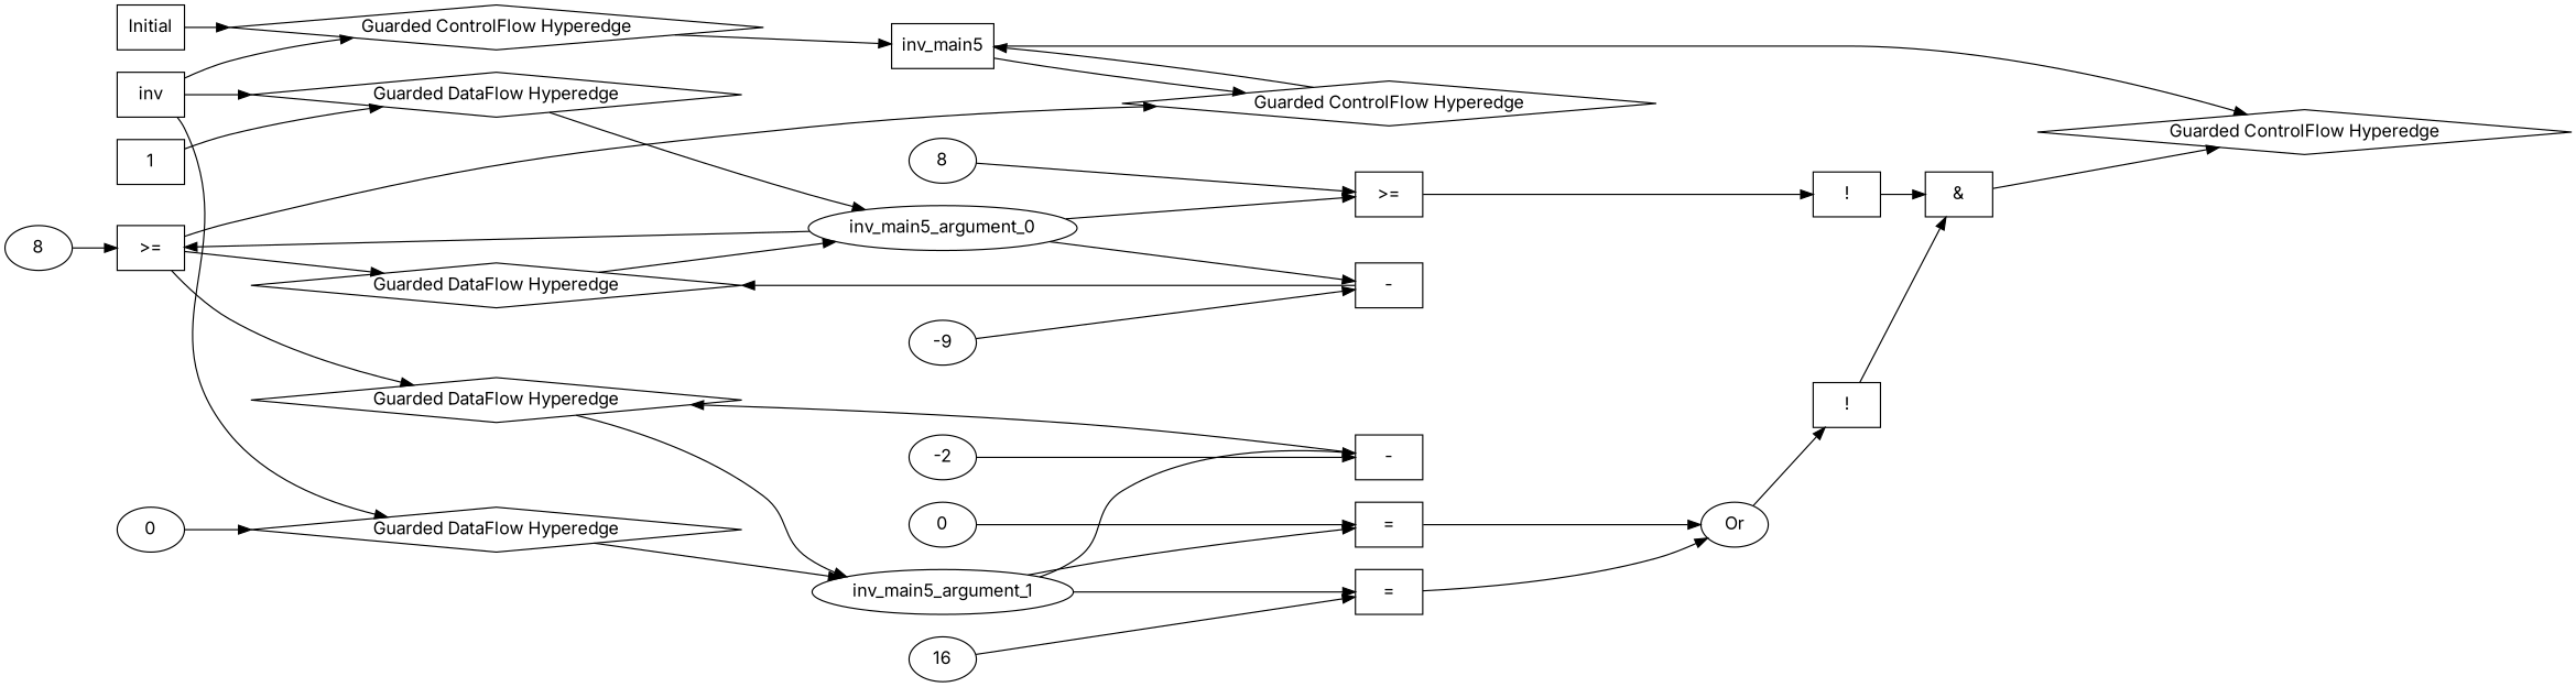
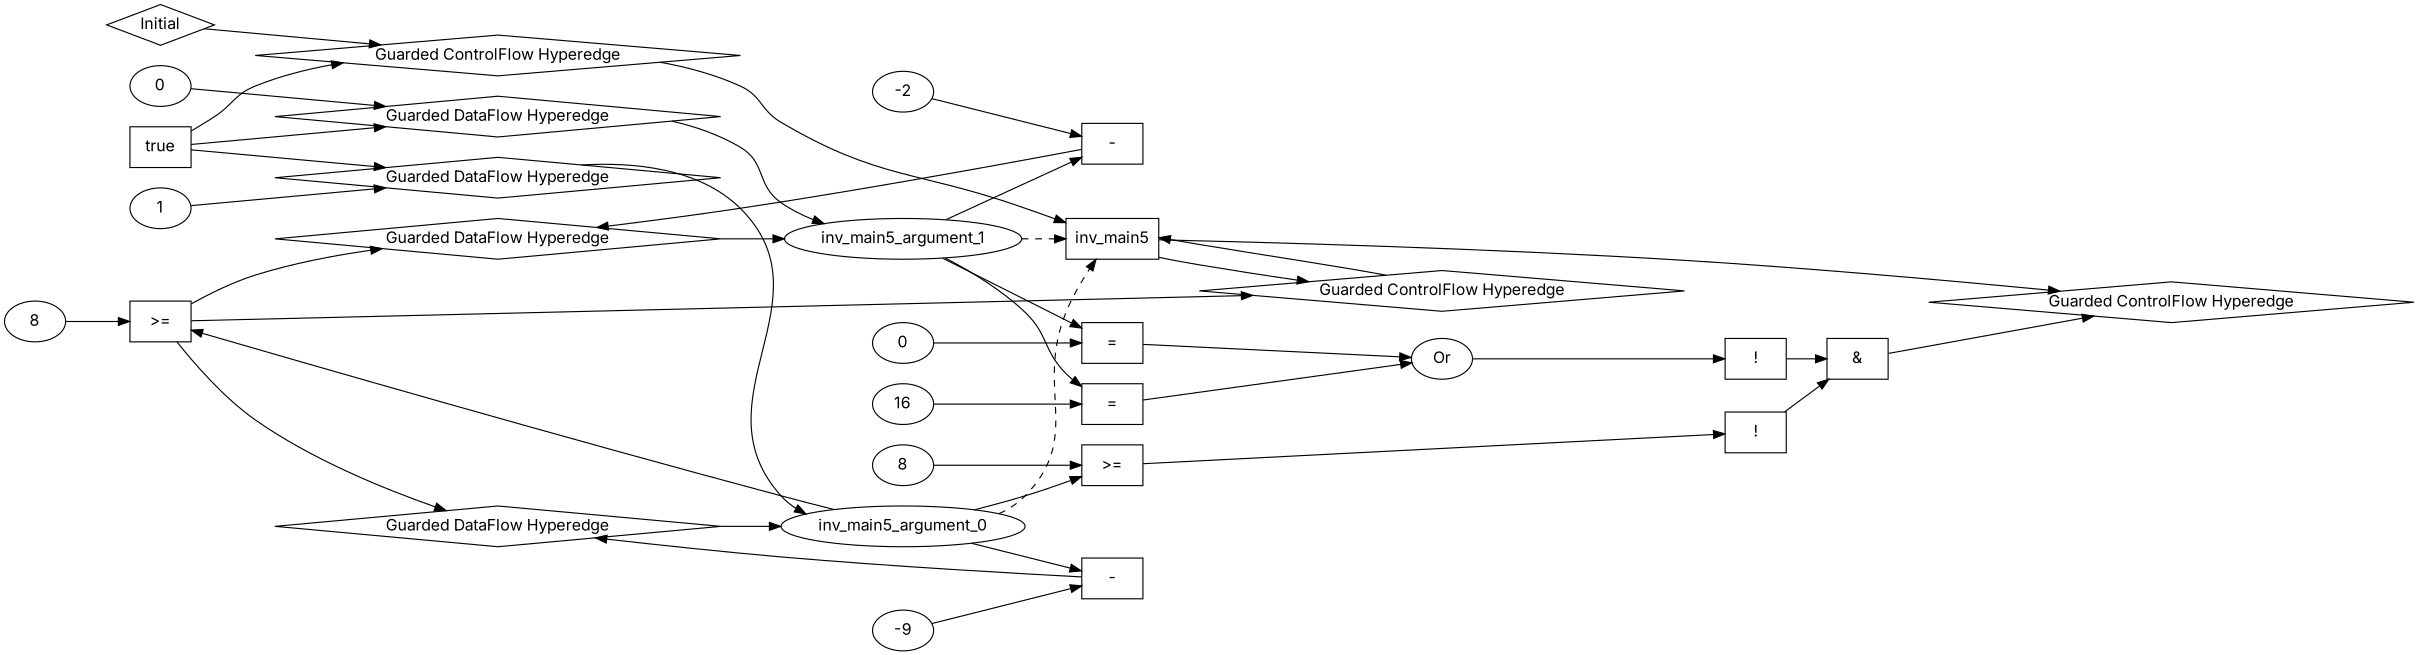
  digraph {
    fontname=Inter
    rankdir=LR
    node [fontname=Inter shape=rect]
    edge [fontname=Inter]
    n1 [label=inv_main5]
    n2 [label="Guarded ControlFlow Hyperedge" shape=diamond]
    n3 [label="Guarded ControlFlow Hyperedge" shape=diamond]
-   n4 [label=Initial]
+   n4 [label=Initial shape=diamond]
    n5 [label="Guarded ControlFlow Hyperedge" shape=diamond]
    n6 [label=inv_main5_argument_0 shape=oval]
    n7 [label=">="]
    n8 [label="-"]
    n9 [label=">="]
    n10 [label="Guarded DataFlow Hyperedge" shape=diamond]
    n11 [label="Guarded DataFlow Hyperedge" shape=diamond]
    n12 [label="!"]
    n13 [label=inv_main5_argument_1 shape=oval]
    n14 [label="-"]
    n15 [label="="]
    n16 [label="="]
    n17 [label=Or shape=""]
-   n18 [label=inv]
+   n18 [label=true]
    n19 [label="Guarded DataFlow Hyperedge" shape=diamond]
    n20 [label="Guarded DataFlow Hyperedge" shape=diamond]
-   n21 [label=1 shape=box]
+   n21 [label=1 shape=""]
    n22 [label=0 shape=""]
    n23 [label=8 shape=""]
    n24 [label=-9 shape=""]
    n25 [label=-2 shape=""]
    n26 [label="&"]
    n27 [label="!"]
    n28 [label=16 shape=""]
    n29 [label=0 shape=""]
    n30 [label=8 shape=""]
    n1 -> n2
    n1 -> n3
    n2 -> n1
    n4 -> n5
    n5 -> n1
+   n6 -> n1 [style=dashed]
    n6 -> n7
    n6 -> n8
    n6 -> n9
    n7 -> n2
    n7 -> n10
    n7 -> n11
    n8 -> n10
    n9 -> n12
    n10 -> n6
    n11 -> n13
    n12 -> n26
+   n13 -> n1 [style=dashed]
    n13 -> n14
    n13 -> n15
    n13 -> n16
    n14 -> n11
    n15 -> n17
    n16 -> n17
    n17 -> n27
    n18 -> n5
    n18 -> n19
    n18 -> n20
    n19 -> n6
    n20 -> n13
    n21 -> n19
    n22 -> n20
    n23 -> n7
    n24 -> n8
    n25 -> n14
    n26 -> n3
    n27 -> n26
    n28 -> n15
    n29 -> n16
    n30 -> n9
  }
